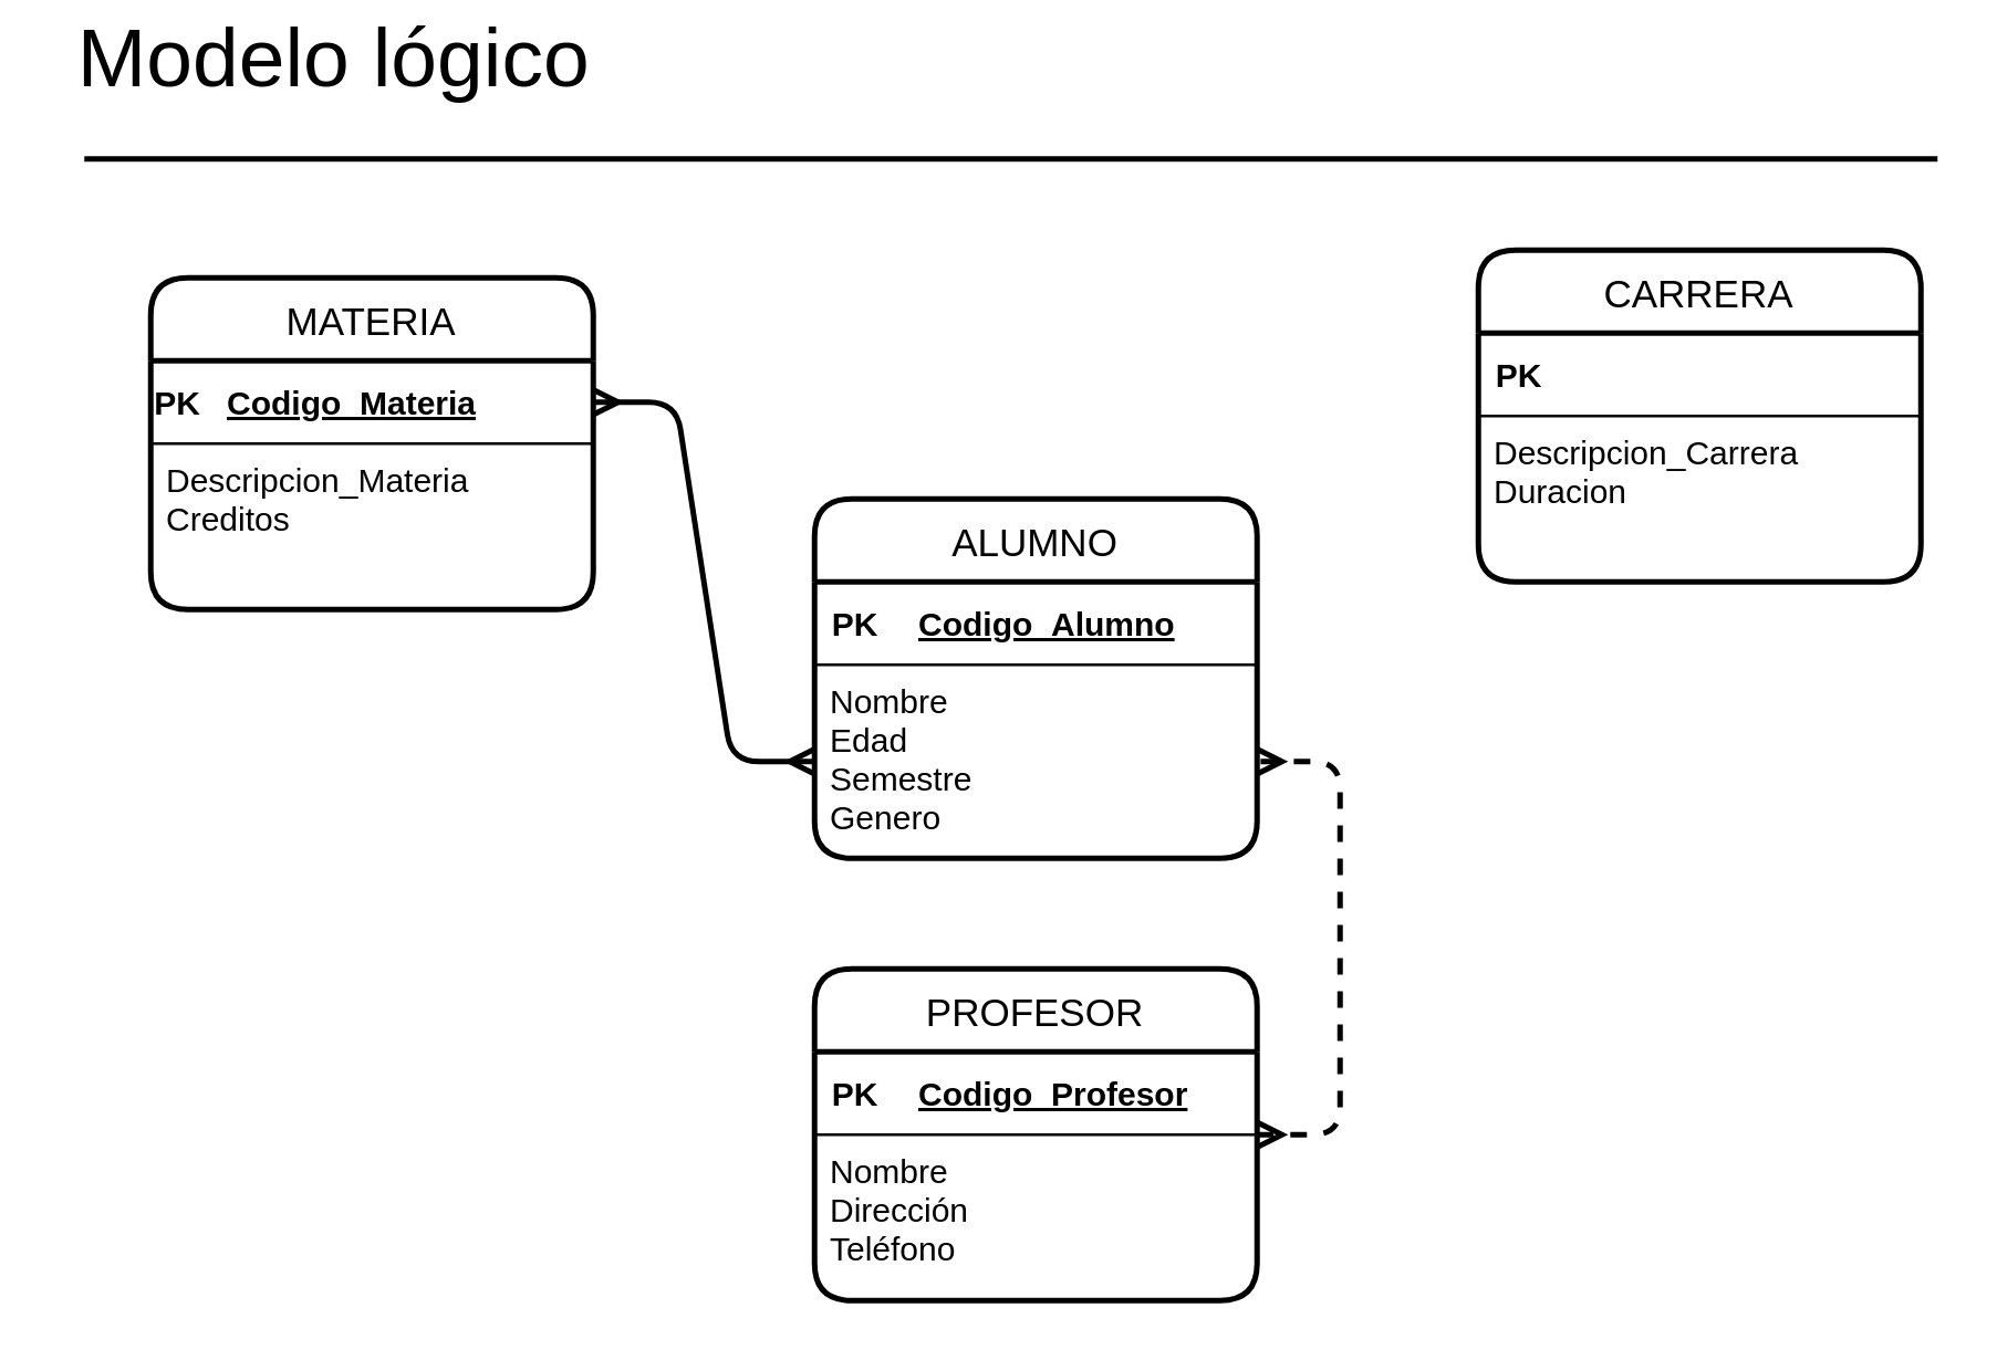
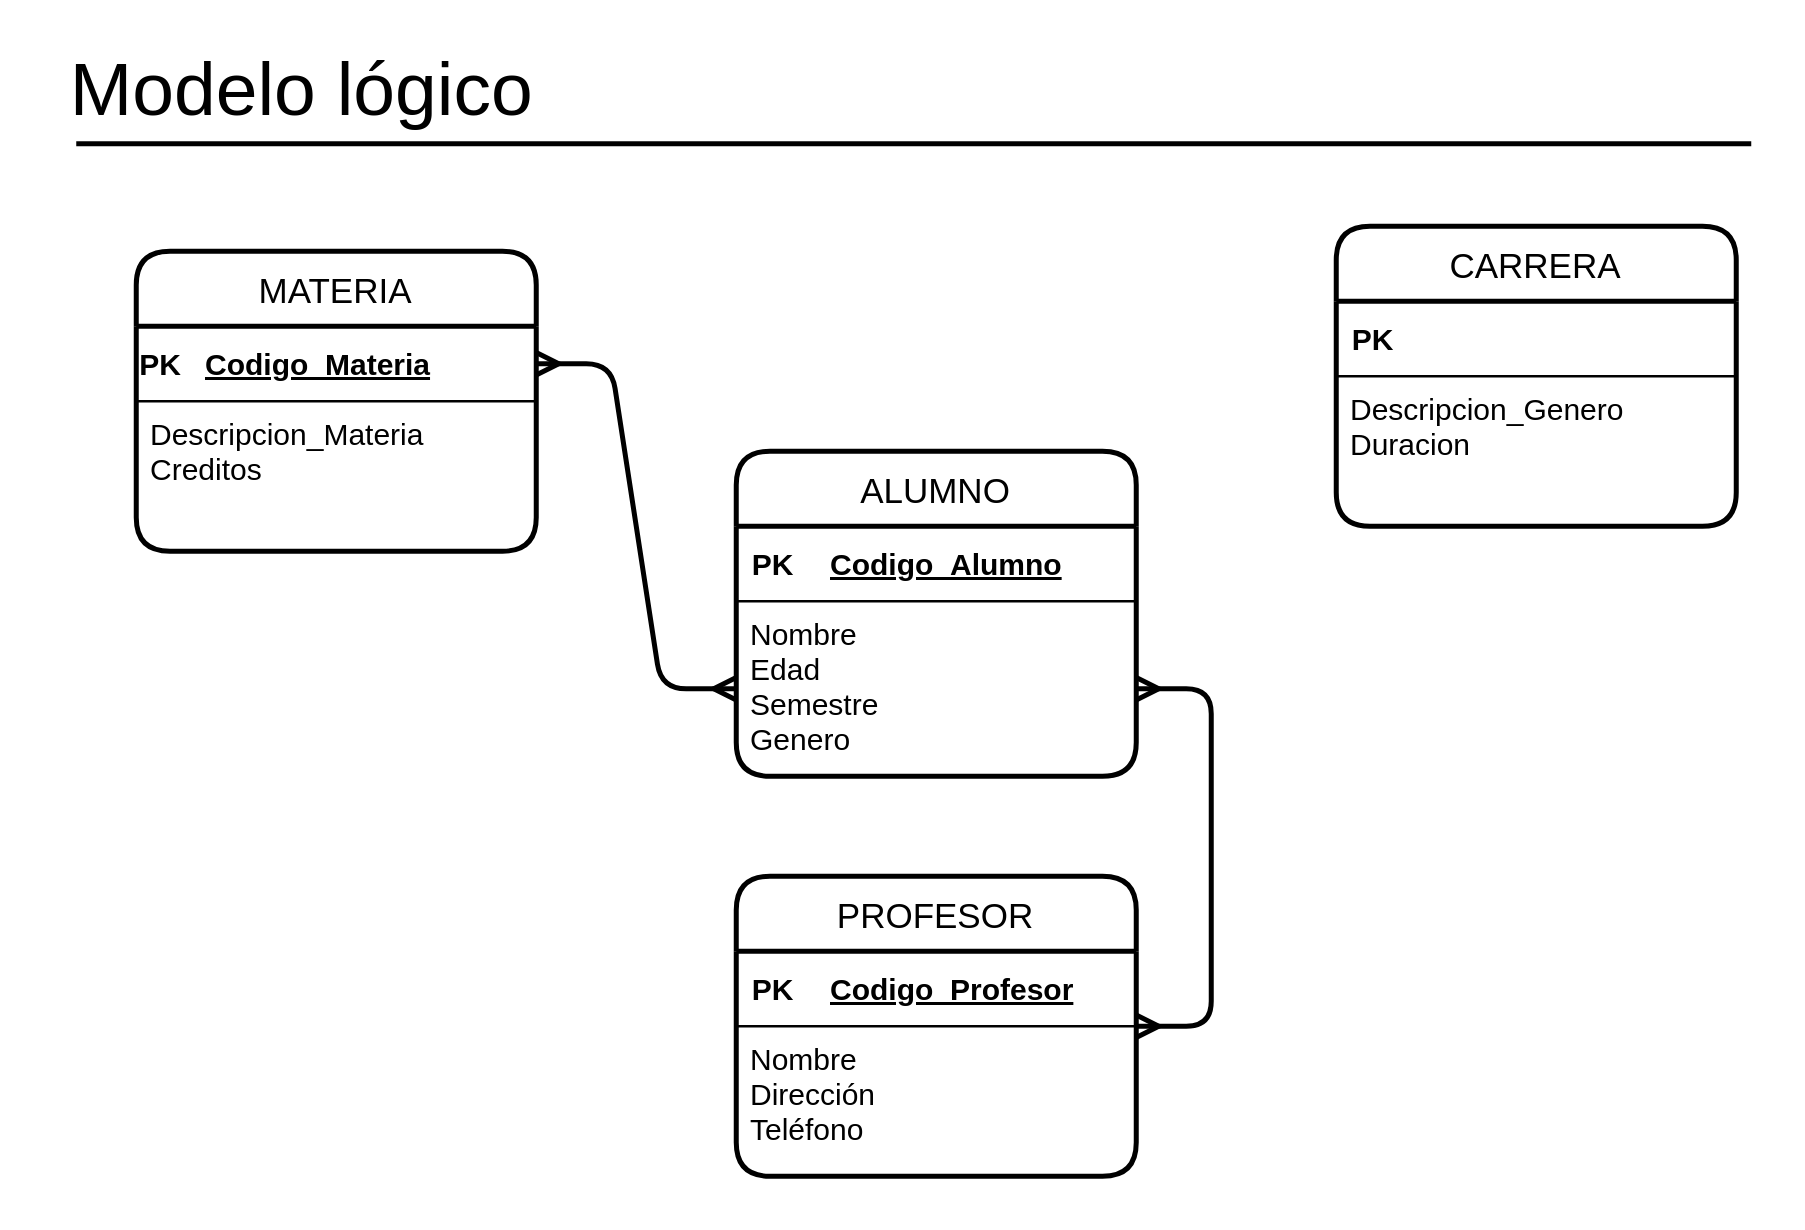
  <mxCell id="0" />
  <mxCell id="1" parent="0" />
  <mxCell id="2" value="MATERIA" style="swimlane;childLayout=stackLayout;horizontal=1;startSize=30;horizontalStack=0;rounded=1;fontSize=14;fontStyle=0;strokeWidth=2;resizeParent=0;resizeLast=1;shadow=0;dashed=0;align=center;" vertex="1" parent="1"><mxGeometry x="54" y="100" width="160" height="120" as="geometry" /></mxCell>
  <mxCell id="3" value="" style="shape=table;startSize=0;container=1;collapsible=1;childLayout=tableLayout;fixedRows=1;rowLines=0;fontStyle=0;align=center;resizeLast=1;strokeColor=none;fillColor=none;" vertex="1" parent="2"><mxGeometry y="30" width="160" height="30" as="geometry" /></mxCell>
  <mxCell id="4" value="" style="shape=partialRectangle;collapsible=0;dropTarget=0;pointerEvents=0;fillColor=none;top=0;left=0;bottom=1;right=0;points=[[0,0.5],[1,0.5]];portConstraint=eastwest;" vertex="1" parent="3"><mxGeometry width="160" height="30" as="geometry" /></mxCell>
  <mxCell id="5" value="PK" style="shape=partialRectangle;connectable=0;fillColor=none;top=0;left=0;bottom=0;right=0;fontStyle=1;overflow=hidden;" vertex="1" parent="4"><mxGeometry width="20" height="30" as="geometry" /></mxCell>
  <mxCell id="6" value="Codigo_Materia" style="shape=partialRectangle;connectable=0;fillColor=none;top=0;left=0;bottom=0;right=0;align=left;spacingLeft=6;fontStyle=5;overflow=hidden;" vertex="1" parent="4"><mxGeometry x="20" width="140" height="30" as="geometry" /></mxCell>
  <mxCell id="7" value="Descripcion_Materia&#10;Creditos" style="align=left;strokeColor=none;fillColor=none;spacingLeft=4;fontSize=12;verticalAlign=top;resizable=0;rotatable=0;part=1;" vertex="1" parent="2"><mxGeometry y="60" width="160" height="60" as="geometry" /></mxCell>
  <mxCell id="8" value="PROFESOR" style="swimlane;childLayout=stackLayout;horizontal=1;startSize=30;horizontalStack=0;rounded=1;fontSize=14;fontStyle=0;strokeWidth=2;resizeParent=0;resizeLast=1;shadow=0;dashed=0;align=center;" vertex="1" parent="1"><mxGeometry x="294" y="350" width="160" height="120" as="geometry" /></mxCell>
  <mxCell id="9" value="" style="shape=table;startSize=0;container=1;collapsible=1;childLayout=tableLayout;fixedRows=1;rowLines=0;fontStyle=0;align=center;resizeLast=1;strokeColor=none;fillColor=none;" vertex="1" parent="8"><mxGeometry y="30" width="160" height="30" as="geometry" /></mxCell>
  <mxCell id="10" value="" style="shape=partialRectangle;collapsible=0;dropTarget=0;pointerEvents=0;fillColor=none;top=0;left=0;bottom=1;right=0;points=[[0,0.5],[1,0.5]];portConstraint=eastwest;" vertex="1" parent="9"><mxGeometry width="160" height="30" as="geometry" /></mxCell>
  <mxCell id="11" value="PK" style="shape=partialRectangle;connectable=0;fillColor=none;top=0;left=0;bottom=0;right=0;fontStyle=1;overflow=hidden;" vertex="1" parent="10"><mxGeometry width="30" height="30" as="geometry" /></mxCell>
  <mxCell id="12" value="Codigo_Profesor" style="shape=partialRectangle;connectable=0;fillColor=none;top=0;left=0;bottom=0;right=0;align=left;spacingLeft=6;fontStyle=5;overflow=hidden;" vertex="1" parent="10"><mxGeometry x="30" width="130" height="30" as="geometry" /></mxCell>
  <mxCell id="13" value="Nombre&#10;Dirección&#10;Teléfono" style="align=left;strokeColor=none;fillColor=none;spacingLeft=4;fontSize=12;verticalAlign=top;resizable=0;rotatable=0;part=1;" vertex="1" parent="8"><mxGeometry y="60" width="160" height="60" as="geometry" /></mxCell>
  <mxCell id="14" value="CARRERA" style="swimlane;childLayout=stackLayout;horizontal=1;startSize=30;horizontalStack=0;rounded=1;fontSize=14;fontStyle=0;strokeWidth=2;resizeParent=0;resizeLast=1;shadow=0;dashed=0;align=center;" vertex="1" parent="1"><mxGeometry x="534" y="90" width="160" height="120" as="geometry" /></mxCell>
  <mxCell id="15" value="" style="shape=table;startSize=0;container=1;collapsible=1;childLayout=tableLayout;fixedRows=1;rowLines=0;fontStyle=0;align=center;resizeLast=1;strokeColor=none;fillColor=none;" vertex="1" parent="14"><mxGeometry y="30" width="160" height="30" as="geometry" /></mxCell>
  <mxCell id="16" value="" style="shape=partialRectangle;collapsible=0;dropTarget=0;pointerEvents=0;fillColor=none;top=0;left=0;bottom=1;right=0;points=[[0,0.5],[1,0.5]];portConstraint=eastwest;" vertex="1" parent="15"><mxGeometry width="160" height="30" as="geometry" /></mxCell>
  <mxCell id="17" value="PK" style="shape=partialRectangle;connectable=0;fillColor=none;top=0;left=0;bottom=0;right=0;fontStyle=1;overflow=hidden;" vertex="1" parent="16"><mxGeometry width="30" height="30" as="geometry" /></mxCell>
- <mxCell id="18" value="Descripcion_Carrera&#10;Duracion" style="align=left;strokeColor=none;fillColor=none;spacingLeft=4;fontSize=12;verticalAlign=top;resizable=0;rotatable=0;part=1;" vertex="1" parent="14"><mxGeometry y="60" width="160" height="60" as="geometry" /></mxCell>
+ <mxCell id="18" value="Descripcion_Genero&#10;Duracion" style="align=left;strokeColor=none;fillColor=none;spacingLeft=4;fontSize=12;verticalAlign=top;resizable=0;rotatable=0;part=1;" vertex="1" parent="14"><mxGeometry y="60" width="160" height="60" as="geometry" /></mxCell>
  <mxCell id="19" value="ALUMNO" style="swimlane;childLayout=stackLayout;horizontal=1;startSize=30;horizontalStack=0;rounded=1;fontSize=14;fontStyle=0;strokeWidth=2;resizeParent=0;resizeLast=1;shadow=0;dashed=0;align=center;" vertex="1" parent="1"><mxGeometry x="294" y="180" width="160" height="130" as="geometry" /></mxCell>
  <mxCell id="20" value="" style="shape=table;startSize=0;container=1;collapsible=1;childLayout=tableLayout;fixedRows=1;rowLines=0;fontStyle=0;align=center;resizeLast=1;strokeColor=none;fillColor=none;" vertex="1" parent="19"><mxGeometry y="30" width="160" height="30" as="geometry" /></mxCell>
  <mxCell id="21" value="" style="shape=partialRectangle;collapsible=0;dropTarget=0;pointerEvents=0;fillColor=none;top=0;left=0;bottom=1;right=0;points=[[0,0.5],[1,0.5]];portConstraint=eastwest;" vertex="1" parent="20"><mxGeometry width="160" height="30" as="geometry" /></mxCell>
  <mxCell id="22" value="PK" style="shape=partialRectangle;connectable=0;fillColor=none;top=0;left=0;bottom=0;right=0;fontStyle=1;overflow=hidden;" vertex="1" parent="21"><mxGeometry width="30" height="30" as="geometry" /></mxCell>
  <mxCell id="23" value="Codigo_Alumno" style="shape=partialRectangle;connectable=0;fillColor=none;top=0;left=0;bottom=0;right=0;align=left;spacingLeft=6;fontStyle=5;overflow=hidden;" vertex="1" parent="21"><mxGeometry x="30" width="130" height="30" as="geometry" /></mxCell>
  <mxCell id="24" value="Nombre&#10;Edad&#10;Semestre&#10;Genero" style="align=left;strokeColor=none;fillColor=none;spacingLeft=4;fontSize=12;verticalAlign=top;resizable=0;rotatable=0;part=1;" vertex="1" parent="19"><mxGeometry y="60" width="160" height="70" as="geometry" /></mxCell>
- <mxCell id="25" value="" style="edgeStyle=entityRelationEdgeStyle;fontSize=12;html=1;endArrow=ERmany;startArrow=ERmany;strokeWidth=2;dashed=1;" edge="1" parent="1" source="8" target="24"><mxGeometry width="100" height="100" relative="1" as="geometry"><mxPoint x="194" y="410" as="sourcePoint" /><mxPoint x="304" y="260" as="targetPoint" /></mxGeometry></mxCell>
+ <mxCell id="25" value="" style="edgeStyle=entityRelationEdgeStyle;fontSize=12;html=1;endArrow=ERmany;startArrow=ERmany;strokeWidth=2;" edge="1" parent="1" source="8" target="24"><mxGeometry width="100" height="100" relative="1" as="geometry"><mxPoint x="194" y="410" as="sourcePoint" /><mxPoint x="304" y="260" as="targetPoint" /></mxGeometry></mxCell>
  <mxCell id="26" value="" style="edgeStyle=entityRelationEdgeStyle;fontSize=12;html=1;endArrow=ERmany;startArrow=ERmany;strokeWidth=2;" edge="1" parent="1" source="24" target="4"><mxGeometry width="100" height="100" relative="1" as="geometry"><mxPoint x="114" y="240" as="sourcePoint" /><mxPoint x="254" y="90" as="targetPoint" /></mxGeometry></mxCell>
- <mxCell id="27" value="&lt;font style=&quot;font-size: 30px&quot;&gt;Modelo lógico&lt;/font&gt;" style="text;html=1;align=center;verticalAlign=middle;resizable=0;points=[];autosize=1;strokeColor=none;strokeWidth=1;" vertex="1" parent="1"><mxGeometry x="20" y="5" width="200" height="30" as="geometry" /></mxCell>
+ <mxCell id="27" value="&lt;font style=&quot;font-size: 30px&quot;&gt;Modelo lógico&lt;/font&gt;" style="text;html=1;align=center;verticalAlign=middle;resizable=0;points=[];autosize=1;strokeColor=none;strokeWidth=1;" vertex="1" parent="1"><mxGeometry x="20" y="20" width="200" height="30" as="geometry" /></mxCell>
  <mxCell id="28" value="" style="line;strokeWidth=2;html=1;" vertex="1" parent="1"><mxGeometry x="30" y="52" width="670" height="10" as="geometry" /></mxCell>
